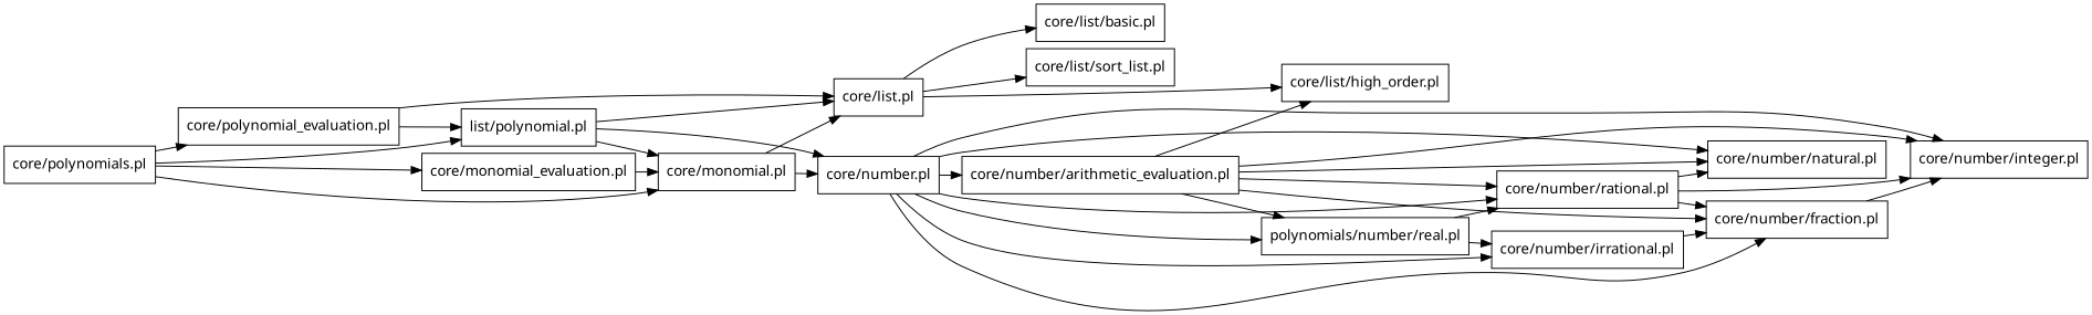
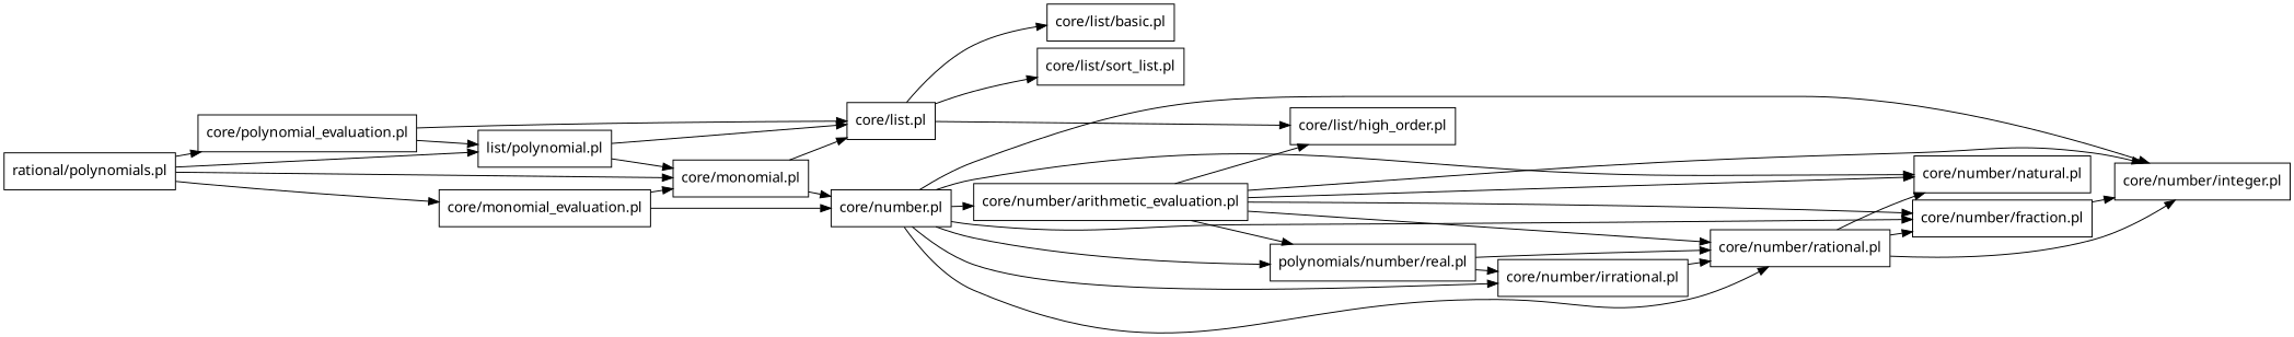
  digraph {
    fontname="Noto Sans"
    nodesep=0.1
    rankdir=LR
    ranksep=0.3
    node [fontname="Noto Sans" shape=rectangle]
    edge [fontname="Noto Sans"]
-   "core/polynomials.pl"
+   "core/polynomials.pl" [label="rational/polynomials.pl"]
    "core/polynomial_evaluation.pl"
    "core/monomial.pl"
    n4 [label="list/polynomial.pl"]
    "core/monomial_evaluation.pl"
    "core/list.pl"
    "core/number.pl"
    "core/list/sort_list.pl"
    "core/list/high_order.pl"
    "core/list/basic.pl"
    "core/number/rational.pl"
    "core/number/integer.pl"
    "core/number/natural.pl"
    "core/number/fraction.pl"
    "core/number/irrational.pl"
    "core/number/arithmetic_evaluation.pl"
    n17 [label="polynomials/number/real.pl"]
    "core/polynomials.pl" -> "core/polynomial_evaluation.pl"
    "core/polynomials.pl" -> "core/monomial.pl"
    "core/polynomials.pl" -> n4
    "core/polynomials.pl" -> "core/monomial_evaluation.pl"
    "core/polynomial_evaluation.pl" -> n4
    "core/polynomial_evaluation.pl" -> "core/list.pl"
    "core/monomial.pl" -> "core/list.pl"
    "core/monomial.pl" -> "core/number.pl"
    n4 -> "core/monomial.pl"
    n4 -> "core/list.pl"
-   n4 -> "core/number.pl"
+   "core/monomial_evaluation.pl" -> "core/number.pl"
    "core/monomial_evaluation.pl" -> "core/monomial.pl"
    "core/list.pl" -> "core/list/sort_list.pl"
    "core/list.pl" -> "core/list/high_order.pl"
    "core/list.pl" -> "core/list/basic.pl"
    "core/number.pl" -> "core/number/rational.pl"
    "core/number.pl" -> "core/number/integer.pl"
    "core/number.pl" -> "core/number/natural.pl"
    "core/number.pl" -> "core/number/fraction.pl"
    "core/number.pl" -> "core/number/irrational.pl"
    "core/number.pl" -> "core/number/arithmetic_evaluation.pl"
    "core/number.pl" -> n17
    "core/number/rational.pl" -> "core/number/integer.pl"
    "core/number/rational.pl" -> "core/number/natural.pl"
    "core/number/rational.pl" -> "core/number/fraction.pl"
    "core/number/fraction.pl" -> "core/number/integer.pl"
-   "core/number/irrational.pl" -> "core/number/fraction.pl"
+   "core/number/irrational.pl" -> "core/number/rational.pl"
    "core/number/arithmetic_evaluation.pl" -> "core/list/high_order.pl"
    "core/number/arithmetic_evaluation.pl" -> "core/number/rational.pl"
    "core/number/arithmetic_evaluation.pl" -> "core/number/integer.pl"
    "core/number/arithmetic_evaluation.pl" -> "core/number/natural.pl"
    "core/number/arithmetic_evaluation.pl" -> "core/number/fraction.pl"
    "core/number/arithmetic_evaluation.pl" -> n17
    n17 -> "core/number/rational.pl"
    n17 -> "core/number/irrational.pl"
  }
